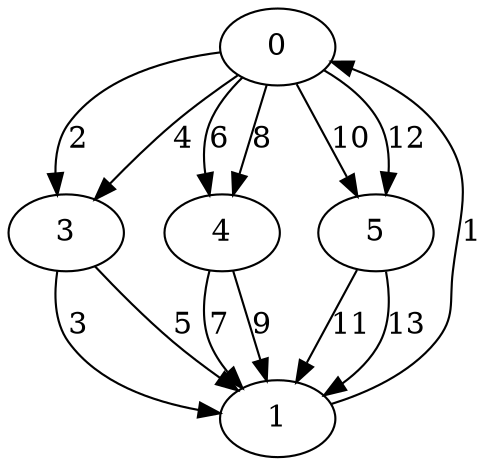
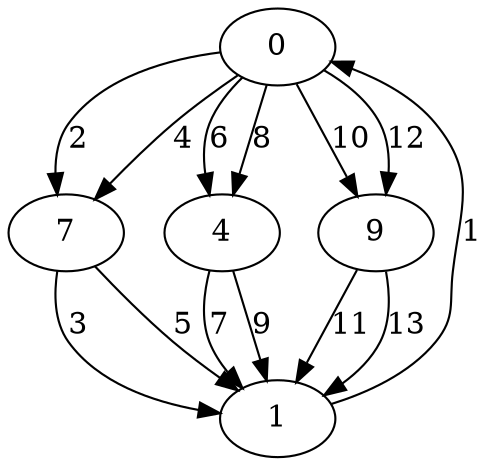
  digraph {
    n1 [label=0]
    1
-   3
+   3 [label=7]
    4
-   5
+   5 [label=9]
    n1 -> 3 [label=2]
    n1 -> 3 [label=4]
    n1 -> 4 [label=6]
    n1 -> 4 [label=8]
    n1 -> 5 [label=10]
    n1 -> 5 [label=12]
    1 -> n1 [label=1]
    3 -> 1 [label=3]
    3 -> 1 [label=5]
    4 -> 1 [label=7]
    4 -> 1 [label=9]
    5 -> 1 [label=11]
    5 -> 1 [label=13]
  }
